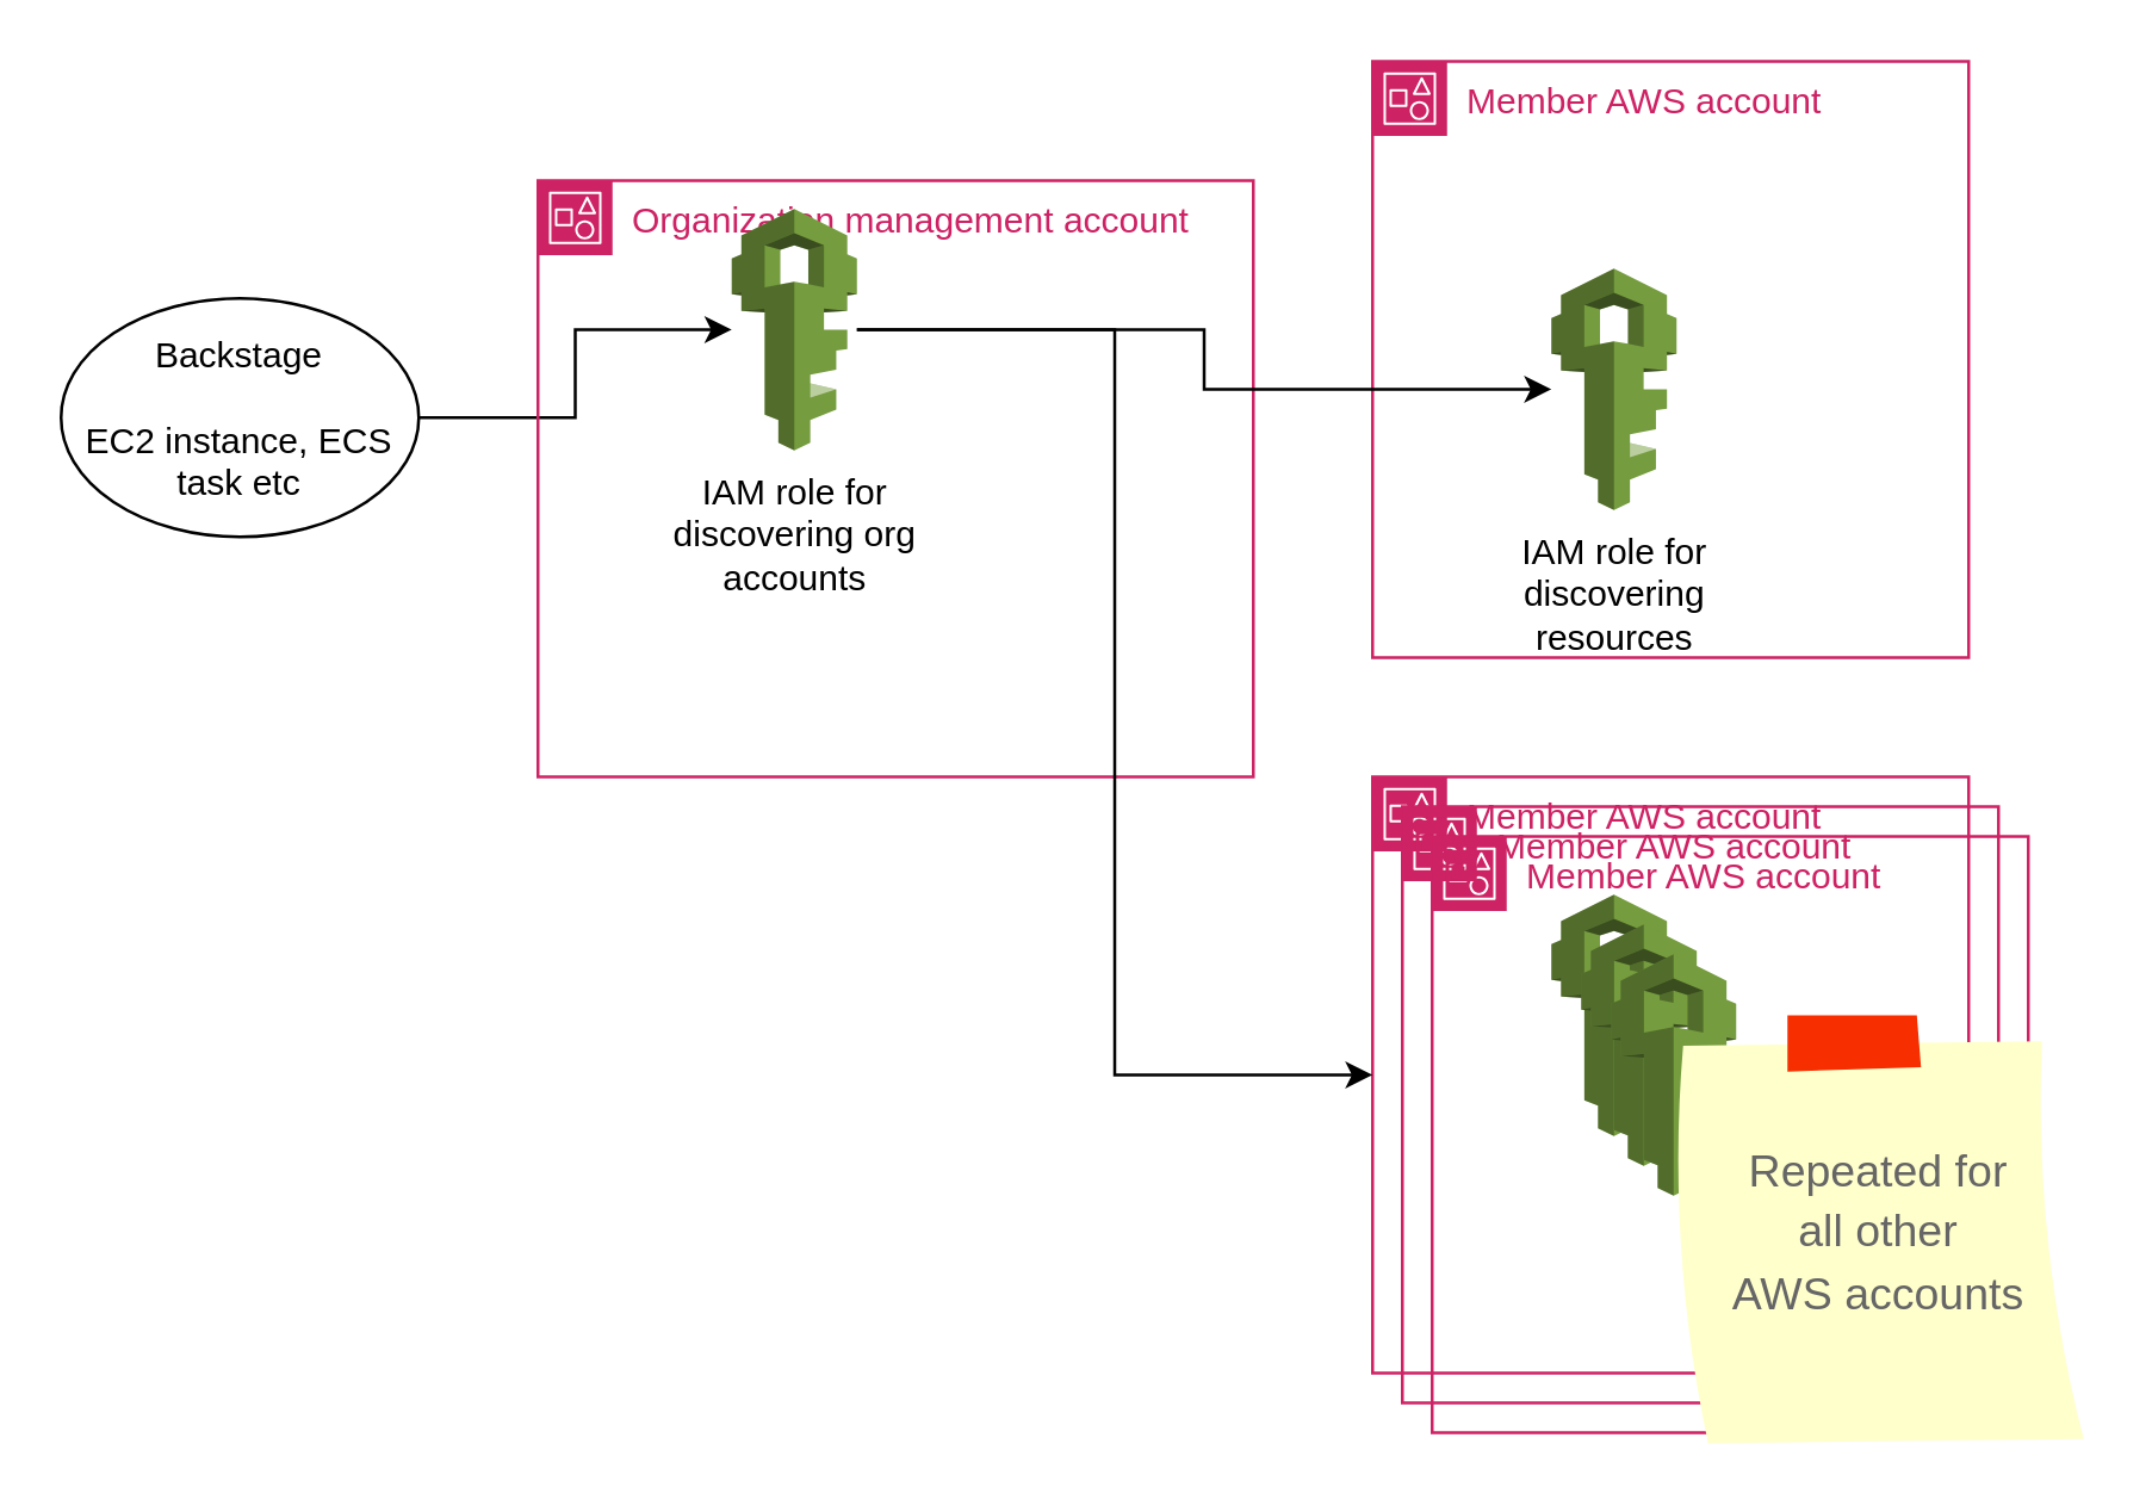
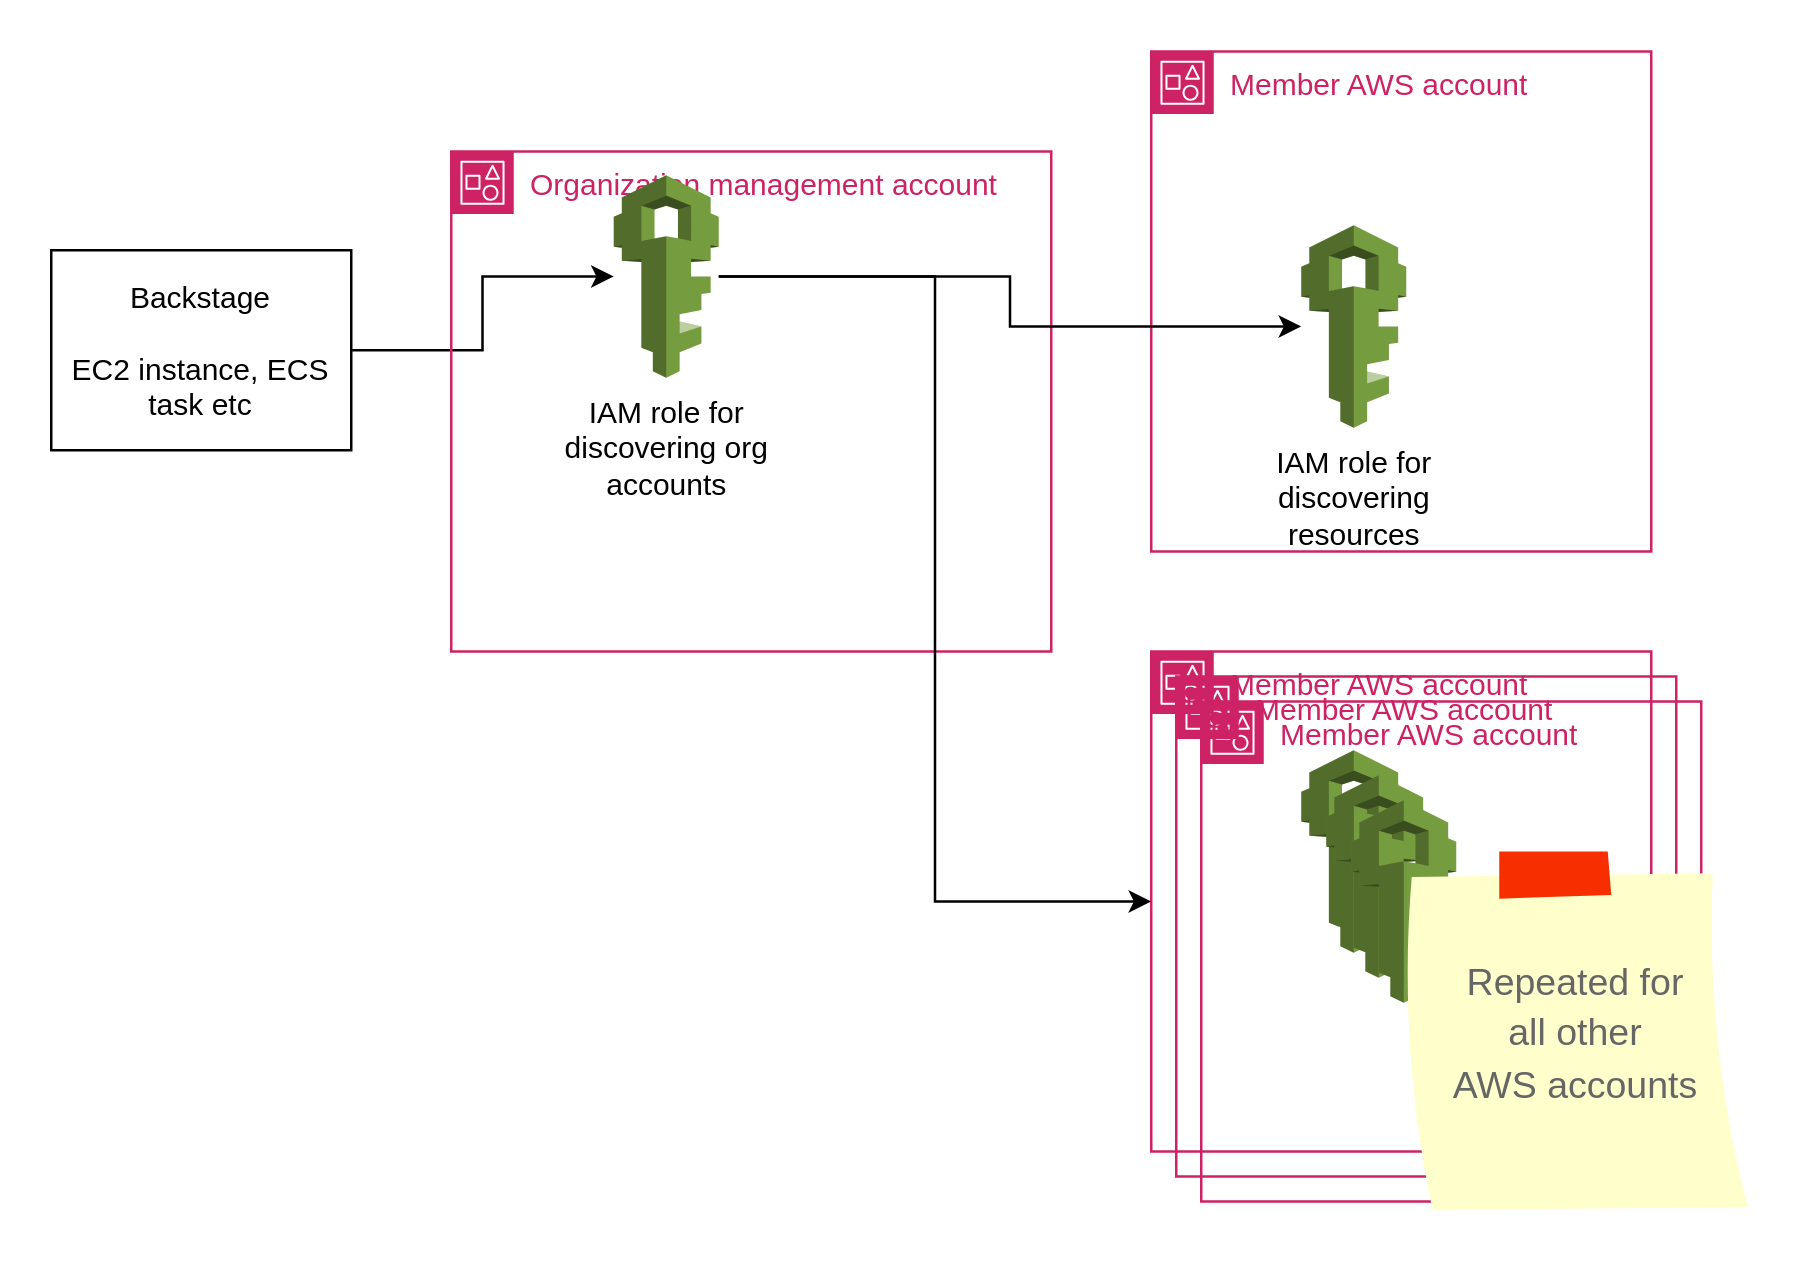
  <mxCell id="0" />
  <mxCell id="1" parent="0" />
  <mxCell id="2" style="edgeStyle=orthogonalEdgeStyle;rounded=0;orthogonalLoop=1;jettySize=auto;html=1;" edge="1" parent="1" source="3" target="5"><mxGeometry relative="1" as="geometry" /></mxCell>
- <mxCell id="3" value="Backstage&lt;br&gt;&lt;br&gt;EC2 instance, ECS task etc" style="ellipse;whiteSpace=wrap;html=1;" vertex="1" parent="1"><mxGeometry x="20" y="99.5" width="120" height="80" as="geometry" /></mxCell>
+ <mxCell id="3" value="Backstage&lt;br&gt;&lt;br&gt;EC2 instance, ECS task etc" style="rounded=0;whiteSpace=wrap;html=1;" vertex="1" parent="1"><mxGeometry x="20" y="99.5" width="120" height="80" as="geometry" /></mxCell>
  <mxCell id="4" value="Organization management account" style="points=[[0,0],[0.25,0],[0.5,0],[0.75,0],[1,0],[1,0.25],[1,0.5],[1,0.75],[1,1],[0.75,1],[0.5,1],[0.25,1],[0,1],[0,0.75],[0,0.5],[0,0.25]];outlineConnect=0;gradientColor=none;html=1;whiteSpace=wrap;fontSize=12;fontStyle=0;container=1;pointerEvents=0;collapsible=0;recursiveResize=0;shape=mxgraph.aws4.group;grIcon=mxgraph.aws4.group_account;strokeColor=#CD2264;fillColor=none;verticalAlign=top;align=left;spacingLeft=30;fontColor=#CD2264;dashed=0;" vertex="1" parent="1"><mxGeometry x="180" y="60" width="240" height="200" as="geometry" /></mxCell>
  <mxCell id="5" value="IAM role for&lt;br&gt;discovering org&lt;br&gt;accounts" style="outlineConnect=0;dashed=0;verticalLabelPosition=bottom;verticalAlign=top;align=center;html=1;shape=mxgraph.aws3.iam;fillColor=#759C3E;gradientColor=none;" vertex="1" parent="4"><mxGeometry x="65" y="9.5" width="42" height="81" as="geometry" /></mxCell>
  <mxCell id="6" value="Member AWS account" style="points=[[0,0],[0.25,0],[0.5,0],[0.75,0],[1,0],[1,0.25],[1,0.5],[1,0.75],[1,1],[0.75,1],[0.5,1],[0.25,1],[0,1],[0,0.75],[0,0.5],[0,0.25]];outlineConnect=0;gradientColor=none;html=1;whiteSpace=wrap;fontSize=12;fontStyle=0;container=1;pointerEvents=0;collapsible=0;recursiveResize=0;shape=mxgraph.aws4.group;grIcon=mxgraph.aws4.group_account;strokeColor=#CD2264;fillColor=none;verticalAlign=top;align=left;spacingLeft=30;fontColor=#CD2264;dashed=0;" vertex="1" parent="1"><mxGeometry x="460" y="20" width="200" height="200" as="geometry" /></mxCell>
  <mxCell id="7" value="IAM role for&lt;br&gt;discovering&lt;br&gt;resources" style="outlineConnect=0;dashed=0;verticalLabelPosition=bottom;verticalAlign=top;align=center;html=1;shape=mxgraph.aws3.iam;fillColor=#759C3E;gradientColor=none;" vertex="1" parent="6"><mxGeometry x="60" y="69.5" width="42" height="81" as="geometry" /></mxCell>
  <mxCell id="8" value="Member AWS account" style="points=[[0,0],[0.25,0],[0.5,0],[0.75,0],[1,0],[1,0.25],[1,0.5],[1,0.75],[1,1],[0.75,1],[0.5,1],[0.25,1],[0,1],[0,0.75],[0,0.5],[0,0.25]];outlineConnect=0;gradientColor=none;html=1;whiteSpace=wrap;fontSize=12;fontStyle=0;container=1;pointerEvents=0;collapsible=0;recursiveResize=0;shape=mxgraph.aws4.group;grIcon=mxgraph.aws4.group_account;strokeColor=#CD2264;fillColor=none;verticalAlign=top;align=left;spacingLeft=30;fontColor=#CD2264;dashed=0;" vertex="1" parent="1"><mxGeometry x="460" y="260" width="200" height="200" as="geometry" /></mxCell>
  <mxCell id="9" value="" style="outlineConnect=0;dashed=0;verticalLabelPosition=bottom;verticalAlign=top;align=center;html=1;shape=mxgraph.aws3.iam;fillColor=#759C3E;gradientColor=none;" vertex="1" parent="8"><mxGeometry x="60" y="39.5" width="42" height="81" as="geometry" /></mxCell>
  <mxCell id="10" value="Member AWS account" style="points=[[0,0],[0.25,0],[0.5,0],[0.75,0],[1,0],[1,0.25],[1,0.5],[1,0.75],[1,1],[0.75,1],[0.5,1],[0.25,1],[0,1],[0,0.75],[0,0.5],[0,0.25]];outlineConnect=0;gradientColor=none;html=1;whiteSpace=wrap;fontSize=12;fontStyle=0;container=1;pointerEvents=0;collapsible=0;recursiveResize=0;shape=mxgraph.aws4.group;grIcon=mxgraph.aws4.group_account;strokeColor=#CD2264;fillColor=none;verticalAlign=top;align=left;spacingLeft=30;fontColor=#CD2264;dashed=0;" vertex="1" parent="1"><mxGeometry x="470" y="270" width="200" height="200" as="geometry" /></mxCell>
  <mxCell id="11" value="" style="outlineConnect=0;dashed=0;verticalLabelPosition=bottom;verticalAlign=top;align=center;html=1;shape=mxgraph.aws3.iam;fillColor=#759C3E;gradientColor=none;" vertex="1" parent="10"><mxGeometry x="60" y="39.5" width="42" height="81" as="geometry" /></mxCell>
  <mxCell id="12" value="Member AWS account" style="points=[[0,0],[0.25,0],[0.5,0],[0.75,0],[1,0],[1,0.25],[1,0.5],[1,0.75],[1,1],[0.75,1],[0.5,1],[0.25,1],[0,1],[0,0.75],[0,0.5],[0,0.25]];outlineConnect=0;gradientColor=none;html=1;whiteSpace=wrap;fontSize=12;fontStyle=0;container=1;pointerEvents=0;collapsible=0;recursiveResize=0;shape=mxgraph.aws4.group;grIcon=mxgraph.aws4.group_account;strokeColor=#CD2264;fillColor=none;verticalAlign=top;align=left;spacingLeft=30;fontColor=#CD2264;dashed=0;" vertex="1" parent="1"><mxGeometry x="480" y="280" width="200" height="200" as="geometry" /></mxCell>
  <mxCell id="13" value="" style="outlineConnect=0;dashed=0;verticalLabelPosition=bottom;verticalAlign=top;align=center;html=1;shape=mxgraph.aws3.iam;fillColor=#759C3E;gradientColor=none;" vertex="1" parent="12"><mxGeometry x="60" y="39.5" width="42" height="81" as="geometry" /></mxCell>
  <mxCell id="14" value="&lt;font style=&quot;font-size: 15px;&quot;&gt;Repeated for&lt;br&gt;all other&lt;br&gt;AWS accounts&lt;/font&gt;" style="strokeWidth=1;shadow=0;dashed=0;align=center;html=1;shape=mxgraph.mockup.text.stickyNote2;fontColor=#666666;mainText=;fontSize=17;whiteSpace=wrap;fillColor=#ffffcc;strokeColor=#F62E00;" vertex="1" parent="12"><mxGeometry x="80" y="60" width="140" height="145" as="geometry" /></mxCell>
  <mxCell id="15" style="edgeStyle=orthogonalEdgeStyle;rounded=0;orthogonalLoop=1;jettySize=auto;html=1;" edge="1" parent="1" source="5" target="7"><mxGeometry relative="1" as="geometry" /></mxCell>
  <mxCell id="16" style="edgeStyle=orthogonalEdgeStyle;rounded=0;orthogonalLoop=1;jettySize=auto;html=1;entryX=0;entryY=0.5;entryDx=0;entryDy=0;" edge="1" parent="1" source="5" target="8"><mxGeometry relative="1" as="geometry" /></mxCell>
